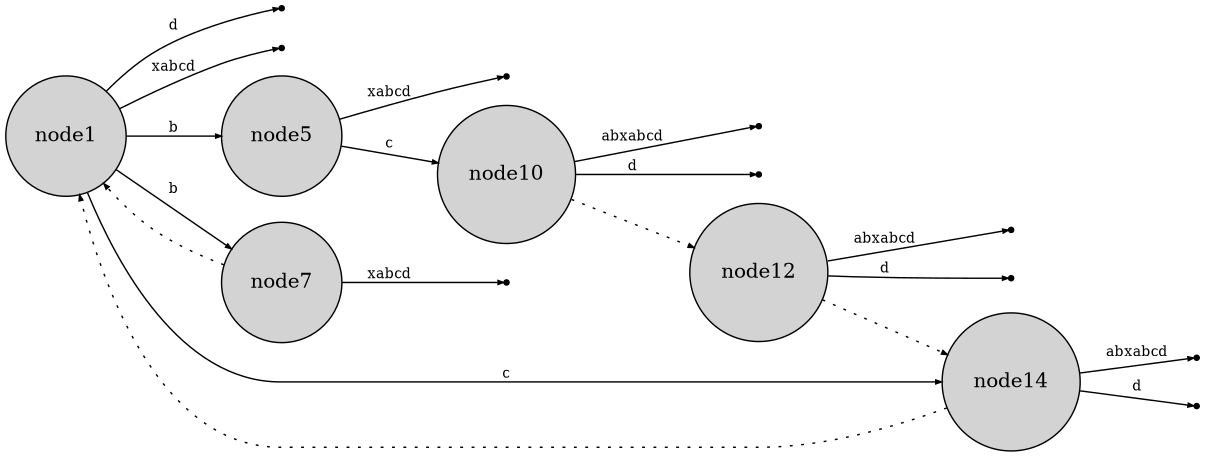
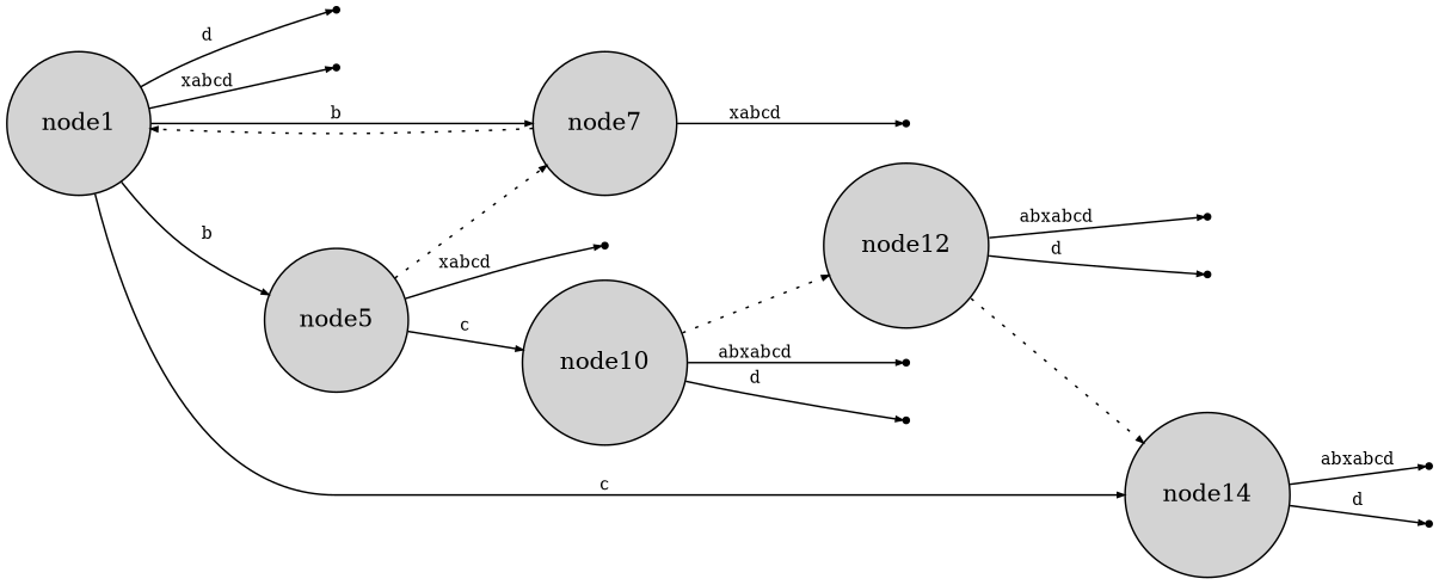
  digraph {
    fontname="DejaVu Serif"
    rankdir=LR
    node [fontname="DejaVu Serif" shape=point]
    edge [arrowsize=0.4 fontname="DejaVu Serif" fontsize=10 weight=3]
    node1 [fillcolor=lightgrey height=.1 shape=circle style=filled width=.1]
    node16
    node9
    node5 [fillcolor=lightgrey height=.07 shape=circle style=filled width=.07]
    node7 [fillcolor=lightgrey height=.07 shape=circle style=filled width=.07]
    node14 [fillcolor=lightgrey height=.07 shape=circle style=filled width=.07]
    node6
    node10 [fillcolor=lightgrey height=.07 shape=circle style=filled width=.07]
    node8
    node4
    node15
    node2
    node11
    node12 [fillcolor=lightgrey height=.07 shape=circle style=filled width=.07]
    node3
    node13
    node1 -> node16 [label=d]
    node1 -> node9 [label=xabcd]
    node1 -> node5 [label=b]
    node1 -> node7 [label=b]
    node1 -> node14 [label=c]
+   node5 -> node7 [style=dotted weight=1]
    node5 -> node6 [label=xabcd]
    node5 -> node10 [label=c]
    node7 -> node1 [style=dotted weight=1]
    node7 -> node8 [label=xabcd]
-   node14 -> node1 [style=dotted weight=1]
    node14 -> node4 [label=abxabcd]
    node14 -> node15 [label=d]
    node10 -> node2 [label=abxabcd]
    node10 -> node11 [label=d]
    node10 -> node12 [style=dotted weight=1]
    node12 -> node14 [style=dotted weight=1]
    node12 -> node3 [label=abxabcd]
    node12 -> node13 [label=d]
  }
